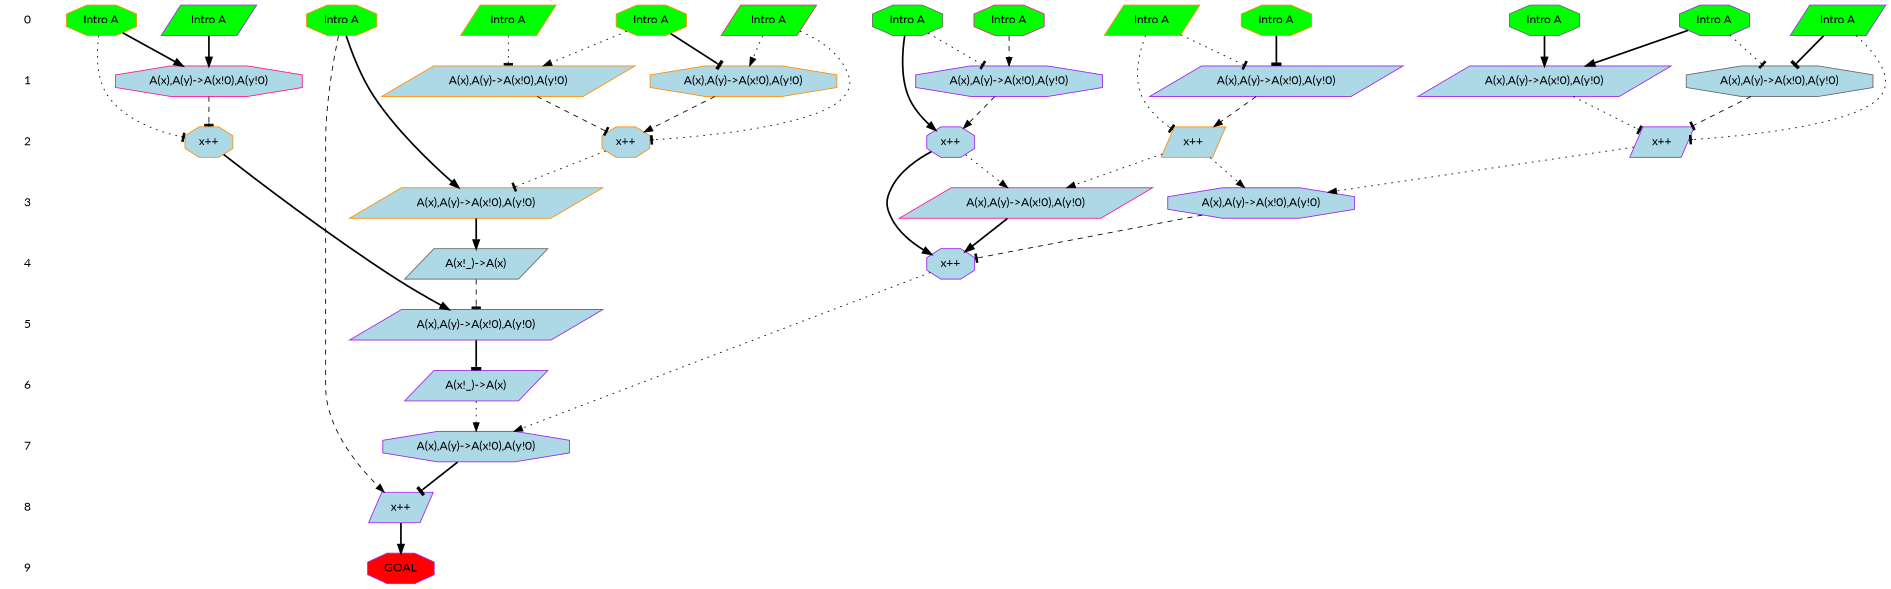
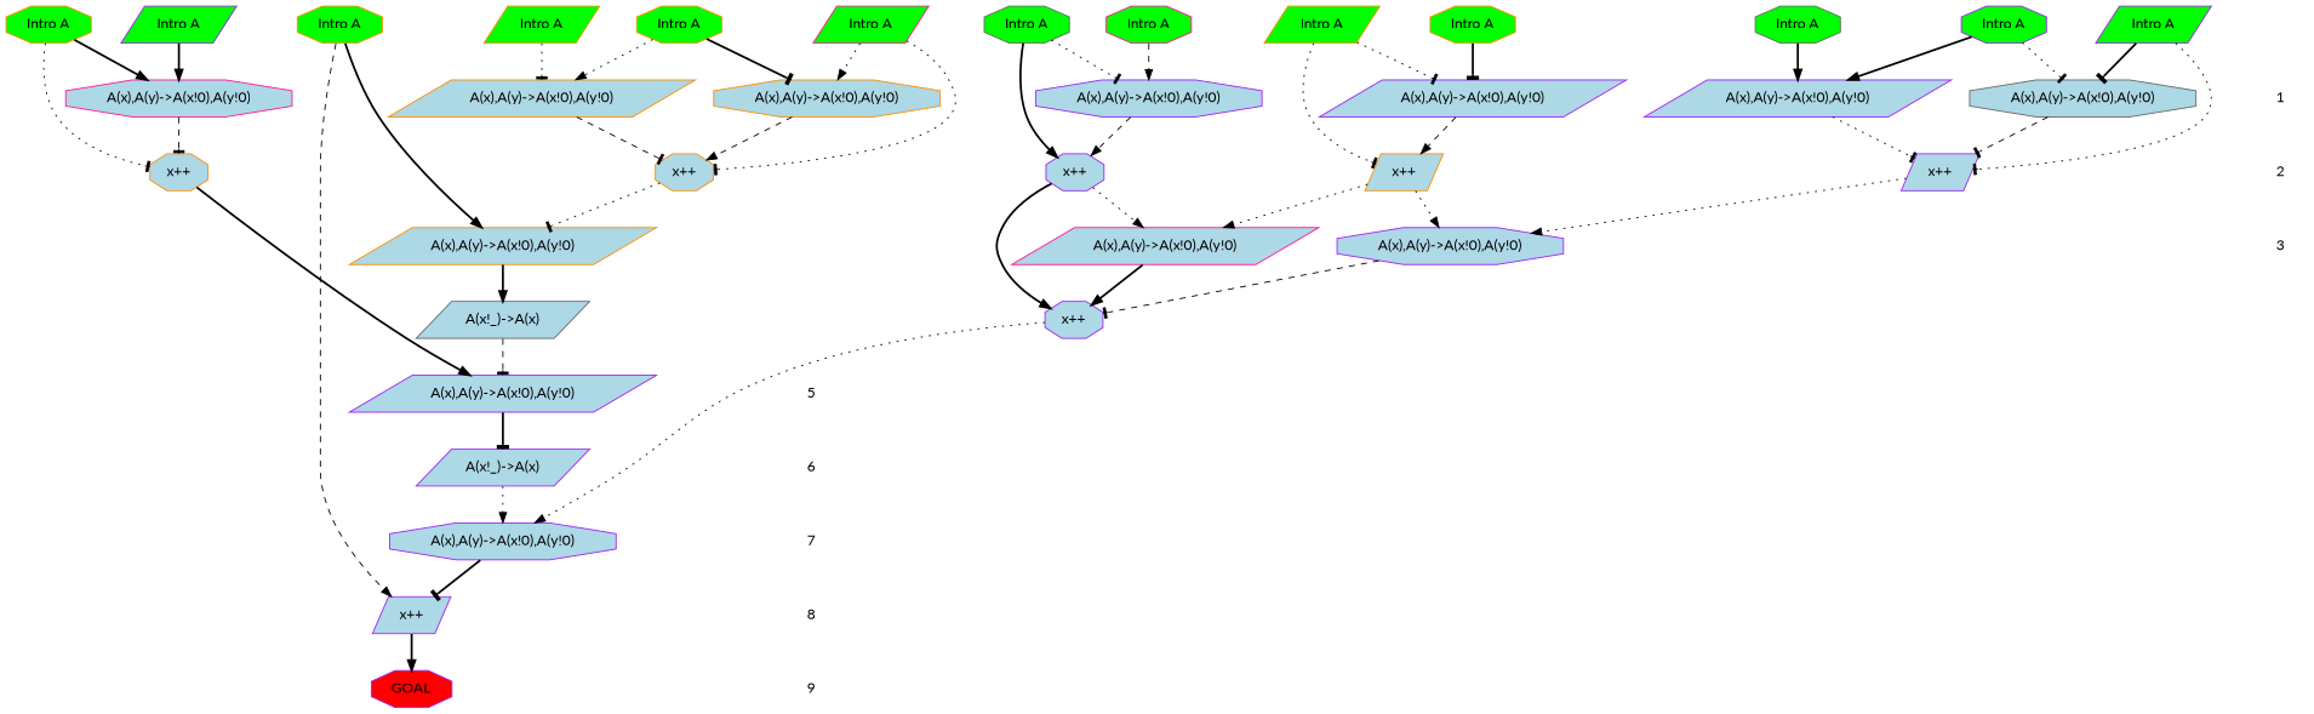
  digraph {
    fontname=Lato
    ranksep=.5
    node [color=purple fontname=Lato shape=octagon fillcolor=lightblue style=filled]
    edge [fontname=Lato style=dotted arrowhead=normal]
-   0 [color=gray40 shape=plaintext fillcolor="" style=""]
    n2 [fillcolor=green label="Intro A"]
    n3 [color=darkorange fillcolor=green label="Intro A" shape=parallelogram]
    n4 [fillcolor=green label="Intro A" shape=parallelogram]
    n5 [color=deeppink fillcolor=green label="Intro A"]
    n6 [color=darkorange fillcolor=green label="Intro A" shape=parallelogram]
    n7 [color=gray40 fillcolor=green label="Intro A"]
    n8 [color=gray40 fillcolor=green label="Intro A"]
    n9 [color=darkorange fillcolor=green label="Intro A"]
    n10 [color=darkorange fillcolor=green label="Intro A"]
    n11 [color=deeppink fillcolor=green label="Intro A" shape=parallelogram]
    n12 [color=darkorange fillcolor=green label="Intro A"]
    n13 [fillcolor=green label="Intro A" shape=parallelogram]
    n14 [color=darkorange fillcolor=green label="Intro A"]
    1 [color=deeppink shape=plaintext fillcolor="" style=""]
    n16 [color=deeppink label="A(x),A(y)->A(x!0),A(y!0)"]
    n17 [color=darkorange label="A(x),A(y)->A(x!0),A(y!0)" shape=parallelogram]
    n18 [color=darkorange label="A(x),A(y)->A(x!0),A(y!0)"]
    n19 [label="A(x),A(y)->A(x!0),A(y!0)" shape=parallelogram]
    n20 [label="A(x),A(y)->A(x!0),A(y!0)"]
    n21 [label="A(x),A(y)->A(x!0),A(y!0)" shape=parallelogram]
    n22 [color=gray40 label="A(x),A(y)->A(x!0),A(y!0)"]
    2 [shape=plaintext fillcolor="" style=""]
    n24 [color=darkorange label="x++"]
    n25 [color=darkorange label="x++"]
    n26 [color=darkorange label="x++" shape=parallelogram]
    n27 [label="x++"]
    n28 [label="x++" shape=parallelogram]
    3 [color=deeppink shape=plaintext fillcolor="" style=""]
    n30 [color=darkorange label="A(x),A(y)->A(x!0),A(y!0)" shape=parallelogram]
    n31 [color=deeppink label="A(x),A(y)->A(x!0),A(y!0)" shape=parallelogram]
    n32 [label="A(x),A(y)->A(x!0),A(y!0)"]
-   4 [color=deeppink shape=plaintext fillcolor="" style=""]
    n34 [color=gray40 label="A(x!_)->A(x)" shape=parallelogram]
    n35 [label="x++"]
    5 [shape=plaintext fillcolor="" style=""]
    n37 [label="A(x),A(y)->A(x!0),A(y!0)" shape=parallelogram]
    6 [color=darkorange shape=plaintext fillcolor="" style=""]
    n39 [label="A(x!_)->A(x)" shape=parallelogram]
    7 [color=gray40 shape=plaintext fillcolor="" style=""]
    n41 [label="A(x),A(y)->A(x!0),A(y!0)"]
    8 [shape=plaintext fillcolor="" style=""]
    n43 [label="x++" shape=parallelogram]
    9 [shape=plaintext fillcolor="" style=""]
    n45 [fillcolor=red label=GOAL]
    subgraph sub_1 {
      rank=same
-     0
      n2
      n3
      n4
      n5
      n6
      n7
      n8
      n9
      n10
      n11
      n12
      n13
      n14
    }
    subgraph sub_2 {
      rank=same
      1
      n16
      n17
      n18
      n19
      n20
      n21
      n22
    }
    subgraph sub_3 {
      rank=same
      2
      n24
      n25
      n26
      n27
      n28
    }
    subgraph sub_4 {
      rank=same
      3
      n30
      n31
      n32
    }
    subgraph sub_5 {
      rank=same
-     4
      n34
      n35
    }
    subgraph sub_6 {
      rank=same
      5
      n37
    }
    subgraph sub_7 {
      rank=same
      6
      n39
    }
    subgraph sub_8 {
      rank=same
      7
      n41
    }
    subgraph sub_9 {
      rank=same
      8
      n43
    }
    subgraph sub_10 {
      rank=same
      9
      n45
    }
-   0 -> 1 [style=invis arrowhead=""]
    n2 -> n19 [style=bold]
    n2 -> n22 [arrowhead=tee]
    n3 -> n17 [arrowhead=tee]
    n4 -> n22 [arrowhead=tee style=bold]
    n4 -> n28 [arrowhead=tee]
    n5 -> n20 [style=dashed]
    n6 -> n21 [arrowhead=tee]
    n6 -> n26 [arrowhead=tee]
    n7 -> n20 [arrowhead=tee]
    n7 -> n27 [style=bold]
    n8 -> n19 [style=bold]
    n9 -> n30 [style=bold]
    n9 -> n43 [style=dashed]
    n10 -> n21 [arrowhead=tee style=bold]
    n11 -> n18
    n11 -> n24 [arrowhead=tee]
    n12 -> n16 [style=bold]
    n12 -> n25 [arrowhead=tee]
    n13 -> n16 [style=bold]
    n14 -> n17
    n14 -> n18 [arrowhead=tee style=bold]
    1 -> 2 [style=invis arrowhead=""]
    n16 -> n25 [arrowhead=tee style=dashed]
    n17 -> n24 [arrowhead=tee style=dashed]
    n18 -> n24 [style=dashed]
    n19 -> n28 [arrowhead=tee]
    n20 -> n27 [style=dashed]
    n21 -> n26 [style=dashed]
    n22 -> n28 [arrowhead=tee style=dashed]
    2 -> 3 [style=invis arrowhead=""]
    n24 -> n30 [arrowhead=tee]
    n25 -> n37 [style=bold]
    n26 -> n31
    n26 -> n32
    n27 -> n31
    n27 -> n35 [style=bold]
    n28 -> n32
-   3 -> 4 [style=invis arrowhead=""]
    n30 -> n34 [style=bold]
    n31 -> n35 [style=bold]
    n32 -> n35 [arrowhead=tee style=dashed]
-   4 -> 5 [style=invis arrowhead=""]
    n34 -> n37 [arrowhead=tee style=dashed]
    n35 -> n41
    5 -> 6 [style=invis arrowhead=""]
    n37 -> n39 [arrowhead=tee style=bold]
    6 -> 7 [style=invis arrowhead=""]
    n39 -> n41
    7 -> 8 [style=invis arrowhead=""]
    n41 -> n43 [arrowhead=tee style=bold]
    8 -> 9 [style=invis arrowhead=""]
    n43 -> n45 [style=bold]
  }
